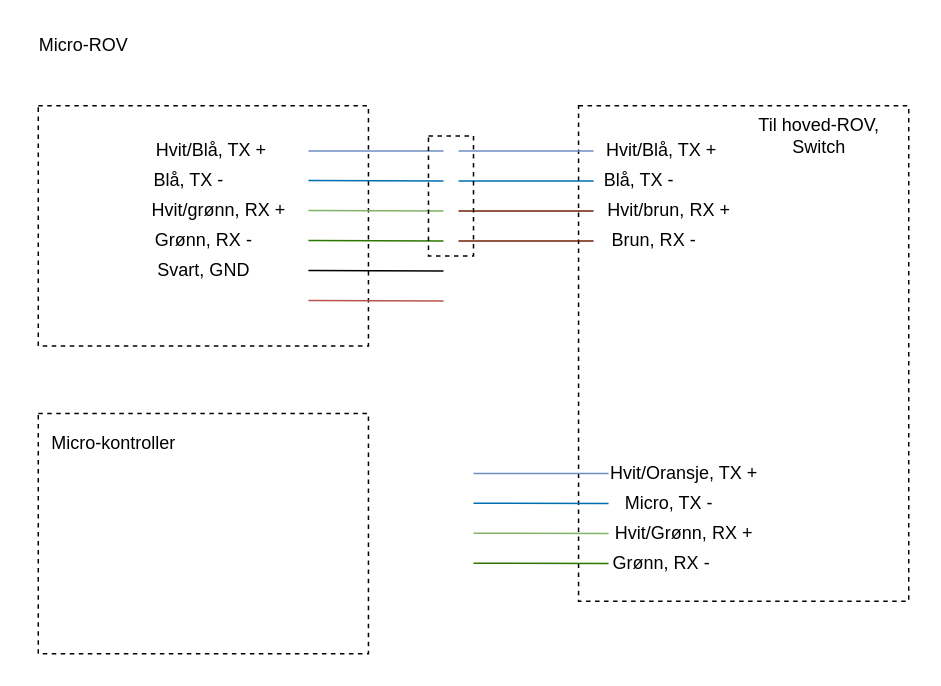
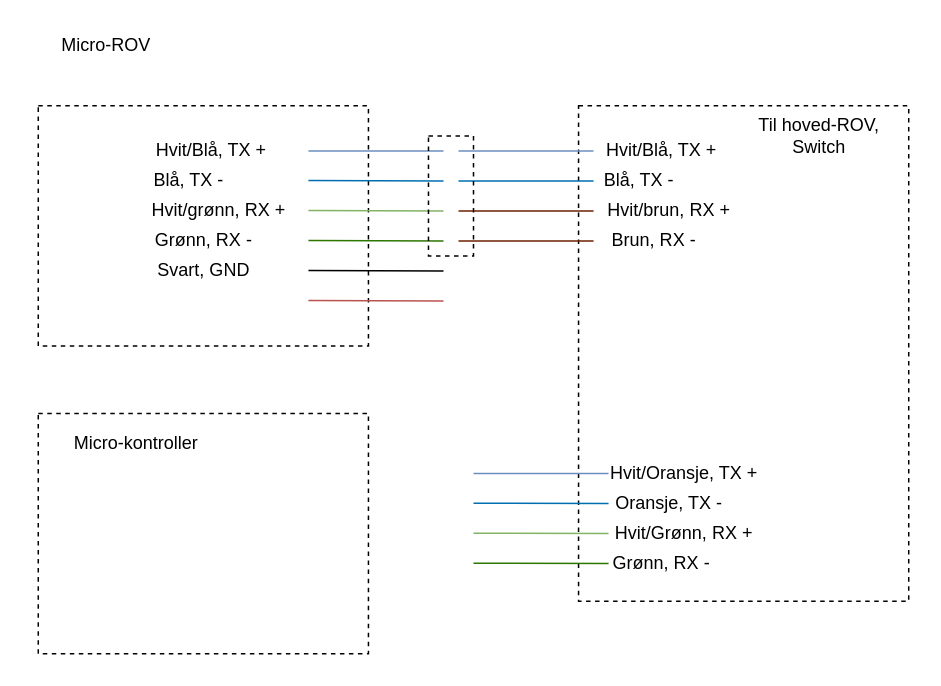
  <mxCell id="0" />
  <mxCell id="1" parent="0" />
  <mxCell id="2" value="" style="rounded=0;whiteSpace=wrap;html=1;fillColor=none;dashed=1;" vertex="1" parent="1"><mxGeometry x="25" y="70" width="220" height="160" as="geometry" /></mxCell>
  <mxCell id="3" value="" style="rounded=0;whiteSpace=wrap;html=1;fillColor=none;dashed=1;" vertex="1" parent="1"><mxGeometry x="385" y="70" width="220" height="330" as="geometry" /></mxCell>
  <mxCell id="4" value="" style="endArrow=none;html=1;fillColor=#f8cecc;strokeColor=#b85450;" edge="1" parent="1"><mxGeometry width="50" height="50" relative="1" as="geometry"><mxPoint x="205" y="199.76" as="sourcePoint" /><mxPoint x="295" y="200" as="targetPoint" /></mxGeometry></mxCell>
  <mxCell id="5" value="" style="endArrow=none;html=1;" edge="1" parent="1"><mxGeometry width="50" height="50" relative="1" as="geometry"><mxPoint x="205" y="179.76" as="sourcePoint" /><mxPoint x="295" y="180" as="targetPoint" /></mxGeometry></mxCell>
  <mxCell id="6" value="" style="endArrow=none;html=1;fillColor=#60a917;strokeColor=#2D7600;" edge="1" parent="1"><mxGeometry width="50" height="50" relative="1" as="geometry"><mxPoint x="205" y="159.76" as="sourcePoint" /><mxPoint x="295" y="160" as="targetPoint" /></mxGeometry></mxCell>
  <mxCell id="7" value="" style="endArrow=none;html=1;gradientColor=#97d077;fillColor=#d5e8d4;strokeColor=#82b366;" edge="1" parent="1"><mxGeometry width="50" height="50" relative="1" as="geometry"><mxPoint x="205" y="139.76" as="sourcePoint" /><mxPoint x="295" y="140" as="targetPoint" /></mxGeometry></mxCell>
  <mxCell id="8" value="" style="endArrow=none;html=1;fillColor=#1ba1e2;strokeColor=#006EAF;" edge="1" parent="1"><mxGeometry width="50" height="50" relative="1" as="geometry"><mxPoint x="205" y="119.76" as="sourcePoint" /><mxPoint x="295" y="120" as="targetPoint" /></mxGeometry></mxCell>
  <mxCell id="9" value="" style="endArrow=none;html=1;gradientColor=#7ea6e0;fillColor=#dae8fc;strokeColor=#6c8ebf;" edge="1" parent="1"><mxGeometry width="50" height="50" relative="1" as="geometry"><mxPoint x="205" y="100" as="sourcePoint" /><mxPoint x="295" y="100" as="targetPoint" /></mxGeometry></mxCell>
  <mxCell id="10" value="Grønn, RX -" style="text;html=1;align=center;verticalAlign=middle;resizable=0;points=[];autosize=1;strokeColor=none;" vertex="1" parent="1"><mxGeometry x="95" y="150" width="80" height="20" as="geometry" /></mxCell>
  <mxCell id="11" value="Blå, TX -" style="text;html=1;align=center;verticalAlign=middle;resizable=0;points=[];autosize=1;strokeColor=none;" vertex="1" parent="1"><mxGeometry x="95" y="110" width="60" height="20" as="geometry" /></mxCell>
  <mxCell id="12" value="Svart, GND" style="text;html=1;align=center;verticalAlign=middle;resizable=0;points=[];autosize=1;strokeColor=none;" vertex="1" parent="1"><mxGeometry x="95" y="170" width="80" height="20" as="geometry" /></mxCell>
  <mxCell id="13" value="Hvit/grønn, RX +" style="text;html=1;align=center;verticalAlign=middle;resizable=0;points=[];autosize=1;strokeColor=none;" vertex="1" parent="1"><mxGeometry x="95" y="130" width="100" height="20" as="geometry" /></mxCell>
  <mxCell id="14" value="Hvit/Blå, TX +" style="text;html=1;align=center;verticalAlign=middle;resizable=0;points=[];autosize=1;strokeColor=none;" vertex="1" parent="1"><mxGeometry x="95" y="90" width="90" height="20" as="geometry" /></mxCell>
  <mxCell id="15" value="" style="endArrow=none;html=1;fillColor=#a0522d;strokeColor=#6D1F00;" edge="1" parent="1"><mxGeometry width="50" height="50" relative="1" as="geometry"><mxPoint x="305" y="160" as="sourcePoint" /><mxPoint x="395" y="160" as="targetPoint" /></mxGeometry></mxCell>
  <mxCell id="16" value="" style="endArrow=none;html=1;fillColor=#a0522d;strokeColor=#6D1F00;" edge="1" parent="1"><mxGeometry width="50" height="50" relative="1" as="geometry"><mxPoint x="305" y="140" as="sourcePoint" /><mxPoint x="395" y="140" as="targetPoint" /></mxGeometry></mxCell>
  <mxCell id="17" value="" style="endArrow=none;html=1;fillColor=#1ba1e2;strokeColor=#006EAF;" edge="1" parent="1"><mxGeometry width="50" height="50" relative="1" as="geometry"><mxPoint x="305" y="120" as="sourcePoint" /><mxPoint x="395" y="120" as="targetPoint" /></mxGeometry></mxCell>
  <mxCell id="18" value="" style="endArrow=none;html=1;gradientColor=#7ea6e0;fillColor=#dae8fc;strokeColor=#6c8ebf;" edge="1" parent="1"><mxGeometry width="50" height="50" relative="1" as="geometry"><mxPoint x="305" y="100" as="sourcePoint" /><mxPoint x="395" y="100" as="targetPoint" /></mxGeometry></mxCell>
  <mxCell id="19" value="Brun, RX -" style="text;html=1;align=center;verticalAlign=middle;resizable=0;points=[];autosize=1;strokeColor=none;" vertex="1" parent="1"><mxGeometry x="400" y="150" width="70" height="20" as="geometry" /></mxCell>
  <mxCell id="20" value="Blå, TX -" style="text;html=1;align=center;verticalAlign=middle;resizable=0;points=[];autosize=1;strokeColor=none;" vertex="1" parent="1"><mxGeometry x="395" y="110" width="60" height="20" as="geometry" /></mxCell>
  <mxCell id="21" value="Hvit/brun, RX +" style="text;html=1;align=center;verticalAlign=middle;resizable=0;points=[];autosize=1;strokeColor=none;" vertex="1" parent="1"><mxGeometry x="395" y="130" width="100" height="20" as="geometry" /></mxCell>
  <mxCell id="22" value="Hvit/Blå, TX +" style="text;html=1;align=center;verticalAlign=middle;resizable=0;points=[];autosize=1;strokeColor=none;" vertex="1" parent="1"><mxGeometry x="395" y="90" width="90" height="20" as="geometry" /></mxCell>
  <mxCell id="23" value="Til hoved-ROV,&lt;br&gt;Switch" style="text;html=1;align=center;verticalAlign=middle;resizable=0;points=[];autosize=1;strokeColor=none;" vertex="1" parent="1"><mxGeometry x="495" y="75" width="100" height="30" as="geometry" /></mxCell>
  <mxCell id="24" value="" style="rounded=0;whiteSpace=wrap;html=1;dashed=1;fillColor=none;" vertex="1" parent="1"><mxGeometry x="285" y="90" width="30" height="80" as="geometry" /></mxCell>
  <mxCell id="25" value="" style="rounded=0;whiteSpace=wrap;html=1;fillColor=none;dashed=1;" vertex="1" parent="1"><mxGeometry x="25" y="275" width="220" height="160" as="geometry" /></mxCell>
- <mxCell id="26" value="Micro-kontroller" style="text;html=1;align=center;verticalAlign=middle;resizable=0;points=[];autosize=1;strokeColor=none;" vertex="1" parent="1"><mxGeometry x="25" y="285" width="100" height="20" as="geometry" /></mxCell>
- <mxCell id="27" value="Micro-ROV" style="text;html=1;align=center;verticalAlign=middle;resizable=0;points=[];autosize=1;strokeColor=none;" vertex="1" parent="1"><mxGeometry x="20" y="20" width="70" height="20" as="geometry" /></mxCell>
+ <mxCell id="26" value="Micro-kontroller" style="text;html=1;align=center;verticalAlign=middle;resizable=0;points=[];autosize=1;strokeColor=none;" vertex="1" parent="1"><mxGeometry x="40" y="285" width="100" height="20" as="geometry" /></mxCell>
+ <mxCell id="27" value="Micro-ROV" style="text;html=1;align=center;verticalAlign=middle;resizable=0;points=[];autosize=1;strokeColor=none;" vertex="1" parent="1"><mxGeometry x="35" y="20" width="70" height="20" as="geometry" /></mxCell>
  <mxCell id="28" value="Grønn, RX -" style="text;html=1;align=center;verticalAlign=middle;resizable=0;points=[];autosize=1;strokeColor=none;" vertex="1" parent="1"><mxGeometry x="400" y="365" width="80" height="20" as="geometry" /></mxCell>
- <mxCell id="29" value="Micro, TX -" style="text;html=1;align=center;verticalAlign=middle;resizable=0;points=[];autosize=1;strokeColor=none;" vertex="1" parent="1"><mxGeometry x="400" y="325" width="90" height="20" as="geometry" /></mxCell>
+ <mxCell id="29" value="Oransje, TX -" style="text;html=1;align=center;verticalAlign=middle;resizable=0;points=[];autosize=1;strokeColor=none;" vertex="1" parent="1"><mxGeometry x="400" y="325" width="90" height="20" as="geometry" /></mxCell>
  <mxCell id="30" value="Hvit/Grønn, RX +" style="text;html=1;align=center;verticalAlign=middle;resizable=0;points=[];autosize=1;strokeColor=none;" vertex="1" parent="1"><mxGeometry x="400" y="345" width="110" height="20" as="geometry" /></mxCell>
  <mxCell id="31" value="Hvit/Oransje, TX +" style="text;html=1;align=center;verticalAlign=middle;resizable=0;points=[];autosize=1;strokeColor=none;" vertex="1" parent="1"><mxGeometry x="400" y="305" width="110" height="20" as="geometry" /></mxCell>
  <mxCell id="32" value="" style="endArrow=none;html=1;fillColor=#60a917;strokeColor=#2D7600;" edge="1" parent="1"><mxGeometry width="50" height="50" relative="1" as="geometry"><mxPoint x="315" y="374.76" as="sourcePoint" /><mxPoint x="405" y="375" as="targetPoint" /></mxGeometry></mxCell>
  <mxCell id="33" value="" style="endArrow=none;html=1;gradientColor=#97d077;fillColor=#d5e8d4;strokeColor=#82b366;" edge="1" parent="1"><mxGeometry width="50" height="50" relative="1" as="geometry"><mxPoint x="315" y="354.76" as="sourcePoint" /><mxPoint x="405" y="355" as="targetPoint" /></mxGeometry></mxCell>
  <mxCell id="34" value="" style="endArrow=none;html=1;fillColor=#1ba1e2;strokeColor=#006EAF;" edge="1" parent="1"><mxGeometry width="50" height="50" relative="1" as="geometry"><mxPoint x="315" y="334.76" as="sourcePoint" /><mxPoint x="405" y="335" as="targetPoint" /></mxGeometry></mxCell>
  <mxCell id="35" value="" style="endArrow=none;html=1;gradientColor=#7ea6e0;fillColor=#dae8fc;strokeColor=#6c8ebf;" edge="1" parent="1"><mxGeometry width="50" height="50" relative="1" as="geometry"><mxPoint x="315" y="315" as="sourcePoint" /><mxPoint x="405" y="315" as="targetPoint" /></mxGeometry></mxCell>
